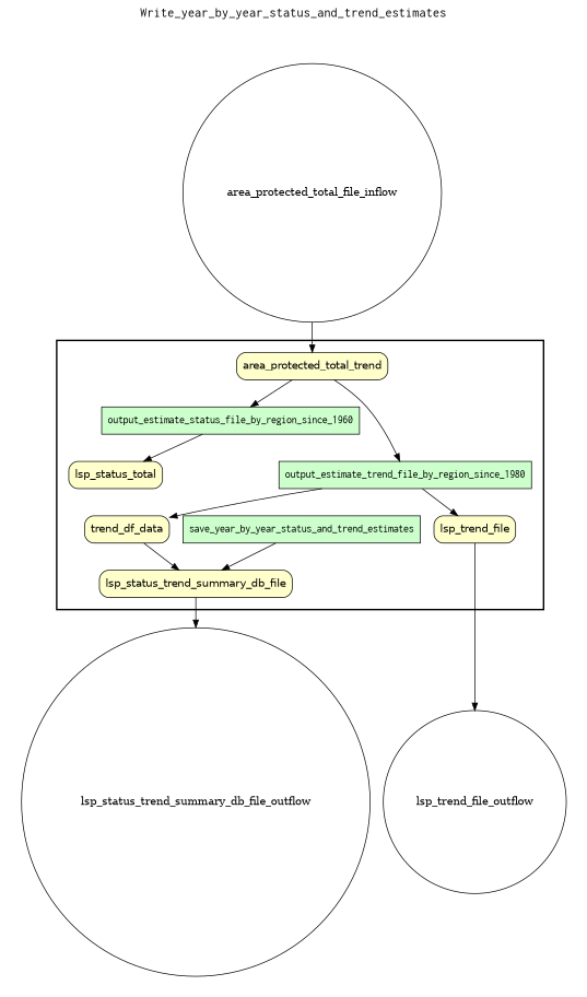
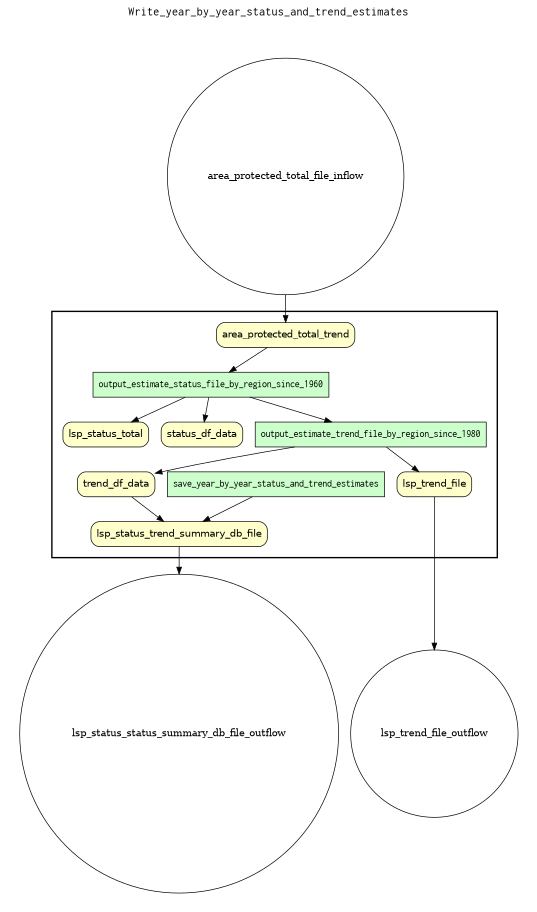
  digraph {
    fontname=Courier
    fontsize=18
    label=Write_year_by_year_status_and_trend_estimates
    labelloc=t
    rankdir=TB
    node [fillcolor="#FFFFCC" fontname=Helvetica peripheries=1 shape=box style="rounded,filled"]
    save_year_by_year_status_and_trend_estimates [fillcolor="#CCFFCC" fontname=Courier style=filled]
    n2 [fillcolor="#CCFFCC" fontname=Courier label=output_estimate_status_file_by_region_since_1960 style=filled]
    output_estimate_trend_file_by_region_since_1980 [fillcolor="#CCFFCC" fontname=Courier style=filled]
    n4 [label=area_protected_total_trend]
    n5 [label=lsp_status_total]
+   status_df_data
    lsp_trend_file
    trend_df_data
    lsp_status_trend_summary_db_file
    area_protected_total_file_inflow [fillcolor="#FFFFFF" shape=circle width=0.2 fontname="" style=""]
-   lsp_status_trend_summary_db_file_outflow [fillcolor="#FFFFFF" shape=circle width=0.2 fontname="" style=""]
+   lsp_status_trend_summary_db_file_outflow [fillcolor="#FFFFFF" shape=circle width=0.2 label=lsp_status_status_summary_db_file_outflow fontname="" style=""]
    lsp_trend_file_outflow [fillcolor="#FFFFFF" shape=circle width=0.2 fontname="" style=""]
    subgraph cluster_1 {
      color=black
      label=""
      penwidth=2
      subgraph cluster_2 {
        color=white
        label=""
        penwidth=2
        save_year_by_year_status_and_trend_estimates
        n2
        output_estimate_trend_file_by_region_since_1980
        n4
        n5
+       status_df_data
        lsp_trend_file
        trend_df_data
        lsp_status_trend_summary_db_file
      }
    }
    subgraph cluster_3 {
      color=white
      label=""
      penwidth=2
      subgraph cluster_4 {
        color=white
        label=""
        penwidth=2
        area_protected_total_file_inflow
      }
    }
    subgraph cluster_5 {
      color=white
      label=""
      penwidth=2
      subgraph cluster_6 {
        color=white
        label=""
        penwidth=2
        lsp_status_trend_summary_db_file_outflow
        lsp_trend_file_outflow
      }
    }
    save_year_by_year_status_and_trend_estimates -> lsp_status_trend_summary_db_file
    n2 -> n5
+   n2 -> status_df_data
    output_estimate_trend_file_by_region_since_1980 -> lsp_trend_file
    output_estimate_trend_file_by_region_since_1980 -> trend_df_data
    n4 -> n2
-   n4 -> output_estimate_trend_file_by_region_since_1980
+   n2 -> output_estimate_trend_file_by_region_since_1980
    lsp_trend_file -> lsp_trend_file_outflow
    trend_df_data -> lsp_status_trend_summary_db_file
    lsp_status_trend_summary_db_file -> lsp_status_trend_summary_db_file_outflow
    area_protected_total_file_inflow -> n4
  }
